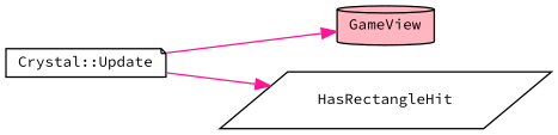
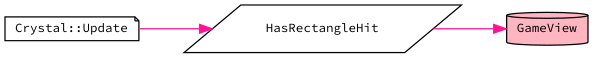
  digraph {
    fontname="Source Code Pro"
    rankdir=LR
    node [color=black fillcolor=white fontname="Source Code Pro" fontsize=10 style=filled]
    edge [color=deeppink fontname="Source Code Pro" fontsize=10 labelfontname=Helvetica labelfontsize=10 style=solid]
    n1 [fontcolor=black height=0.2 label="Crystal::Update" shape=note width=0.4]
    n2 [fillcolor=lightpink height=0.2 label=GameView shape=cylinder width=0.4]
    n3 [height=0.2 label=HasRectangleHit shape=parallelogram width=0.4]
-   n1 -> n2
+   n3 -> n2
    n1 -> n3
  }
